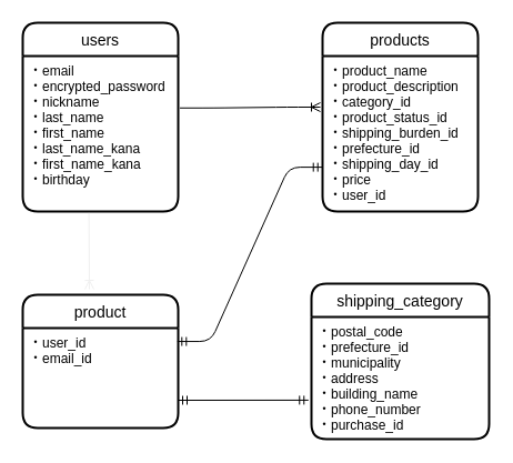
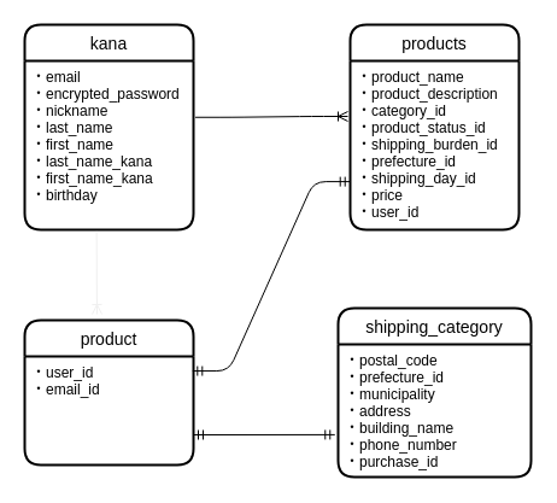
  <mxCell id="0" />
  <mxCell id="1" parent="0" />
- <mxCell id="2" value="users" style="swimlane;childLayout=stackLayout;horizontal=1;startSize=30;horizontalStack=0;rounded=1;fontSize=14;fontStyle=0;strokeWidth=2;resizeParent=0;resizeLast=1;shadow=0;dashed=0;align=center;" parent="1" vertex="1"><mxGeometry x="20" y="20" width="140" height="170" as="geometry" /></mxCell>
+ <mxCell id="2" value="kana" style="swimlane;childLayout=stackLayout;horizontal=1;startSize=30;horizontalStack=0;rounded=1;fontSize=14;fontStyle=0;strokeWidth=2;resizeParent=0;resizeLast=1;shadow=0;dashed=0;align=center;" parent="1" vertex="1"><mxGeometry x="20" y="20" width="140" height="170" as="geometry" /></mxCell>
  <mxCell id="3" value="・email&#10;・encrypted_password&#10;・nickname&#10;・last_name&#10;・first_name&#10;・last_name_kana&#10;・first_name_kana&#10;・birthday&#10;" style="align=left;strokeColor=none;fillColor=none;spacingLeft=4;fontSize=12;verticalAlign=top;resizable=0;rotatable=0;part=1;" parent="2" vertex="1"><mxGeometry y="30" width="140" height="140" as="geometry" /></mxCell>
  <mxCell id="4" value="products" style="swimlane;childLayout=stackLayout;horizontal=1;startSize=30;horizontalStack=0;rounded=1;fontSize=14;fontStyle=0;strokeWidth=2;resizeParent=0;resizeLast=1;shadow=0;dashed=0;align=center;" parent="1" vertex="1"><mxGeometry x="290" y="20" width="140" height="170" as="geometry" /></mxCell>
  <mxCell id="5" value="・product_name&#10;・product_description&#10;・category_id&#10;・product_status_id&#10;・shipping_burden_id&#10;・prefecture_id&#10;・shipping_day_id&#10;・price&#10;・user_id&#10;&#10;" style="align=left;strokeColor=none;fillColor=none;spacingLeft=4;fontSize=12;verticalAlign=top;resizable=0;rotatable=0;part=1;" parent="4" vertex="1"><mxGeometry y="30" width="140" height="140" as="geometry" /></mxCell>
  <mxCell id="6" value="product" style="swimlane;childLayout=stackLayout;horizontal=1;startSize=30;horizontalStack=0;rounded=1;fontSize=14;fontStyle=0;strokeWidth=2;resizeParent=0;resizeLast=1;shadow=0;dashed=0;align=center;" parent="1" vertex="1"><mxGeometry x="20" y="265" width="140" height="120" as="geometry" /></mxCell>
  <mxCell id="7" value="・user_id&#10;・email_id" style="align=left;strokeColor=none;fillColor=none;spacingLeft=4;fontSize=12;verticalAlign=top;resizable=0;rotatable=0;part=1;" parent="6" vertex="1"><mxGeometry y="30" width="140" height="90" as="geometry" /></mxCell>
  <mxCell id="8" value="shipping_category" style="swimlane;childLayout=stackLayout;horizontal=1;startSize=30;horizontalStack=0;rounded=1;fontSize=14;fontStyle=0;strokeWidth=2;resizeParent=0;resizeLast=1;shadow=0;dashed=0;align=center;" parent="1" vertex="1"><mxGeometry x="280" y="255" width="160" height="140" as="geometry" /></mxCell>
  <mxCell id="9" value="・postal_code&#10;・prefecture_id&#10;・municipality&#10;・address&#10;・building_name&#10;・phone_number&#10;・purchase_id" style="align=left;strokeColor=none;fillColor=none;spacingLeft=4;fontSize=12;verticalAlign=top;resizable=0;rotatable=0;part=1;" parent="8" vertex="1"><mxGeometry y="30" width="160" height="110" as="geometry" /></mxCell>
  <mxCell id="10" value="" style="edgeStyle=entityRelationEdgeStyle;fontSize=12;html=1;endArrow=ERoneToMany;exitX=1.011;exitY=0.334;exitDx=0;exitDy=0;exitPerimeter=0;" parent="1" source="3" edge="1"><mxGeometry width="100" height="100" relative="1" as="geometry"><mxPoint x="170" y="96" as="sourcePoint" /><mxPoint x="288" y="96" as="targetPoint" /></mxGeometry></mxCell>
  <mxCell id="11" value="" style="edgeStyle=entityRelationEdgeStyle;fontSize=12;html=1;endArrow=ERmandOne;startArrow=ERmandOne;entryX=-0.002;entryY=0.715;entryDx=0;entryDy=0;entryPerimeter=0;exitX=0.995;exitY=0.134;exitDx=0;exitDy=0;exitPerimeter=0;" parent="1" source="7" target="5" edge="1"><mxGeometry width="100" height="100" relative="1" as="geometry"><mxPoint x="170" y="300" as="sourcePoint" /><mxPoint x="260" y="200" as="targetPoint" /></mxGeometry></mxCell>
  <mxCell id="12" value="" style="fontSize=12;html=1;endArrow=ERmandOne;startArrow=ERmandOne;exitX=-0.017;exitY=0.681;exitDx=0;exitDy=0;exitPerimeter=0;" parent="1" source="9" edge="1"><mxGeometry width="100" height="100" relative="1" as="geometry"><mxPoint x="270" y="360" as="sourcePoint" /><mxPoint x="160" y="360" as="targetPoint" /></mxGeometry></mxCell>
  <mxCell id="13" value="" style="fontSize=12;html=1;endArrow=ERoneToMany;strokeColor=#f0f0f0;exitX=0.426;exitY=1.01;exitDx=0;exitDy=0;exitPerimeter=0;" parent="1" source="3" edge="1"><mxGeometry width="100" height="100" relative="1" as="geometry"><mxPoint x="79.58" y="210" as="sourcePoint" /><mxPoint x="80" y="260" as="targetPoint" /></mxGeometry></mxCell>
